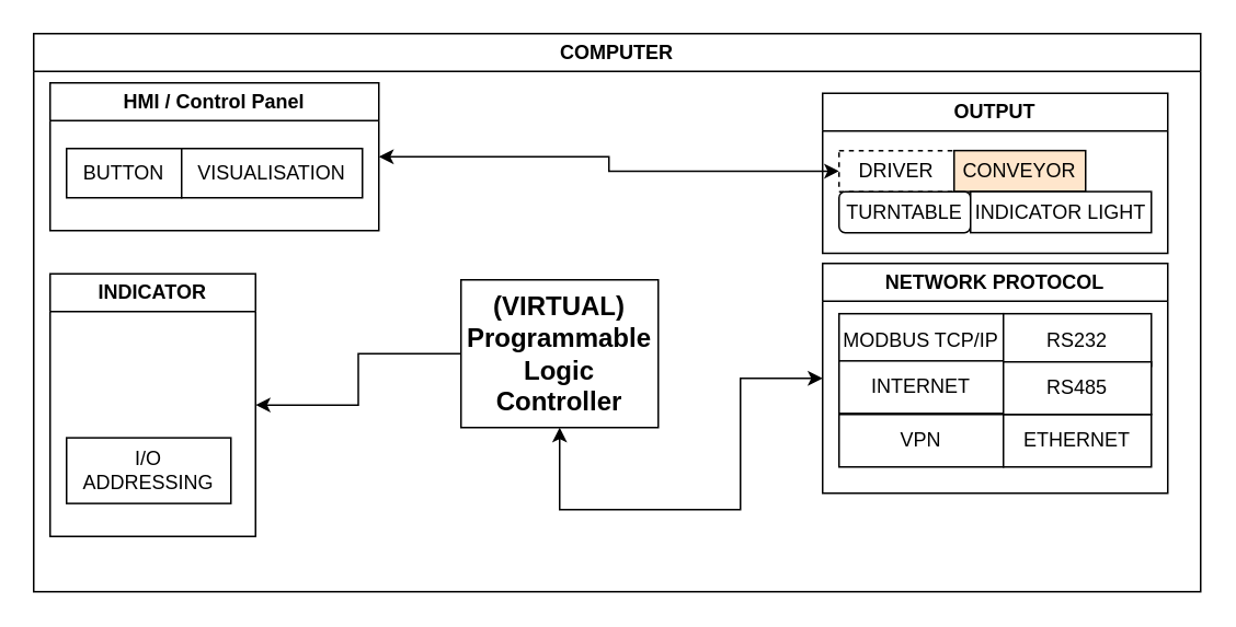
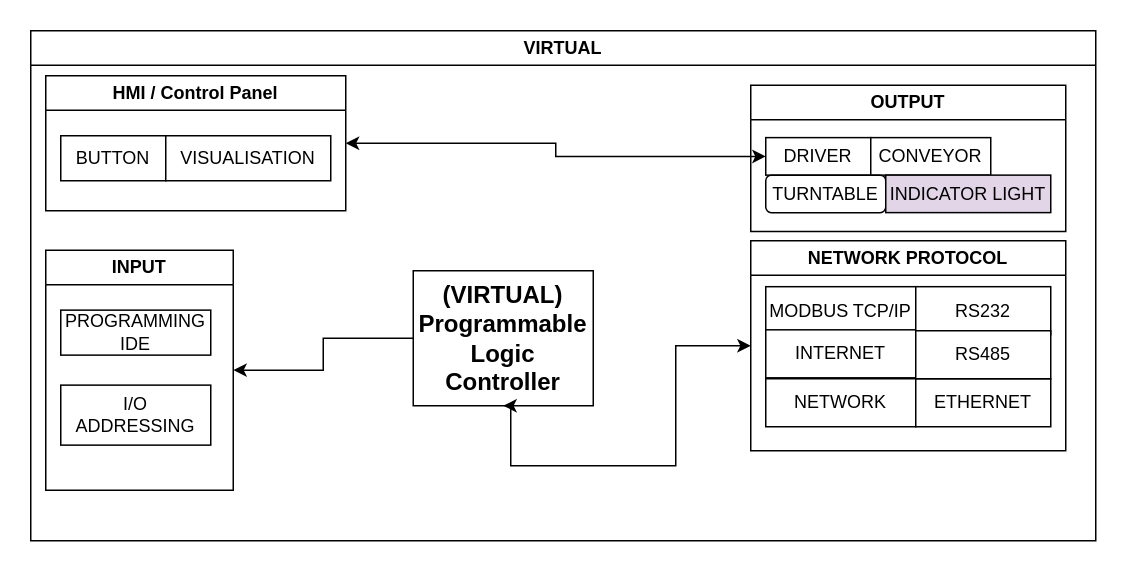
  <mxCell id="0" />
  <mxCell id="1" parent="0" />
  <mxCell id="2" style="edgeStyle=orthogonalEdgeStyle;rounded=0;orthogonalLoop=1;jettySize=auto;html=1;exitX=1;exitY=0.5;exitDx=0;exitDy=0;startArrow=classic;startFill=1;" parent="1" source="3" target="13" edge="1"><mxGeometry relative="1" as="geometry" /></mxCell>
  <mxCell id="3" value="HMI / Control Panel" style="swimlane;whiteSpace=wrap;html=1;" parent="1" vertex="1"><mxGeometry x="30" y="50" width="200" height="90" as="geometry"><mxRectangle x="330" y="120" width="140" height="30" as="alternateBounds" /></mxGeometry></mxCell>
  <mxCell id="4" value="BUTTON" style="rounded=0;whiteSpace=wrap;html=1;" parent="3" vertex="1"><mxGeometry x="10" y="40" width="70" height="30" as="geometry" /></mxCell>
  <mxCell id="5" value="VISUALISATION" style="rounded=0;whiteSpace=wrap;html=1;" parent="3" vertex="1"><mxGeometry x="80" y="40" width="110" height="30" as="geometry" /></mxCell>
  <mxCell id="6" style="edgeStyle=orthogonalEdgeStyle;rounded=0;orthogonalLoop=1;jettySize=auto;html=1;exitX=1;exitY=0.5;exitDx=0;exitDy=0;entryX=0;entryY=0.5;entryDx=0;entryDy=0;startArrow=classic;startFill=1;endArrow=none;" parent="1" source="7" target="11" edge="1"><mxGeometry relative="1" as="geometry" /></mxCell>
- <mxCell id="7" value="INDICATOR" style="swimlane;whiteSpace=wrap;html=1;" parent="1" vertex="1"><mxGeometry x="30" y="166.25" width="125" height="160" as="geometry" /></mxCell>
- <mxCell id="9" value="I/O ADDRESSING" style="rounded=0;whiteSpace=wrap;html=1;" parent="7" vertex="1"><mxGeometry x="10" y="100" width="100" height="40" as="geometry" /></mxCell>
- <mxCell id="10" value="COMPUTER" style="swimlane;whiteSpace=wrap;html=1;" vertex="1" parent="1"><mxGeometry x="20" y="20" width="710" height="340" as="geometry" /></mxCell>
- <mxCell id="11" value="&lt;font style=&quot;font-size: 16px;&quot;&gt;&lt;b&gt;(VIRTUAL) Programmable Logic Controller&lt;/b&gt;&lt;/font&gt;" style="rounded=0;whiteSpace=wrap;html=1;" parent="10" vertex="1"><mxGeometry x="260" y="150" width="120" height="90" as="geometry" /></mxCell>
+ <mxCell id="7" value="INPUT" style="swimlane;whiteSpace=wrap;html=1;" parent="1" vertex="1"><mxGeometry x="30" y="166.25" width="125" height="160" as="geometry" /></mxCell>
+ <mxCell id="8" value="PROGRAMMING IDE" style="rounded=0;whiteSpace=wrap;html=1;" parent="7" vertex="1"><mxGeometry x="10" y="40" width="100" height="30" as="geometry" /></mxCell>
+ <mxCell id="9" value="I/O ADDRESSING" style="rounded=0;whiteSpace=wrap;html=1;" parent="7" vertex="1"><mxGeometry x="10" y="90" width="100" height="40" as="geometry" /></mxCell>
+ <mxCell id="10" value="VIRTUAL" style="swimlane;whiteSpace=wrap;html=1;" vertex="1" parent="1"><mxGeometry x="20" y="20" width="710" height="340" as="geometry" /></mxCell>
+ <mxCell id="11" value="&lt;font style=&quot;font-size: 16px;&quot;&gt;&lt;b&gt;(VIRTUAL) Programmable Logic Controller&lt;/b&gt;&lt;/font&gt;" style="rounded=0;whiteSpace=wrap;html=1;" parent="10" vertex="1"><mxGeometry x="255" y="160" width="120" height="90" as="geometry" /></mxCell>
  <mxCell id="12" value="OUTPUT" style="swimlane;whiteSpace=wrap;html=1;startSize=23;" parent="10" vertex="1"><mxGeometry x="480" y="36.25" width="210" height="97.5" as="geometry" /></mxCell>
- <mxCell id="13" value="DRIVER" style="rounded=0;whiteSpace=wrap;html=1;dashed=1;" parent="12" vertex="1"><mxGeometry x="10" y="35" width="70" height="25" as="geometry" /></mxCell>
- <mxCell id="14" value="CONVEYOR" style="rounded=0;whiteSpace=wrap;html=1;fillColor=#ffe6cc;" parent="12" vertex="1"><mxGeometry x="80" y="35" width="80" height="25" as="geometry" /></mxCell>
+ <mxCell id="13" value="DRIVER" style="rounded=0;whiteSpace=wrap;html=1;" parent="12" vertex="1"><mxGeometry x="10" y="35" width="70" height="25" as="geometry" /></mxCell>
+ <mxCell id="14" value="CONVEYOR" style="rounded=0;whiteSpace=wrap;html=1;" parent="12" vertex="1"><mxGeometry x="80" y="35" width="80" height="25" as="geometry" /></mxCell>
  <mxCell id="15" value="TURNTABLE" style="whiteSpace=wrap;html=1;rounded=1;" parent="12" vertex="1"><mxGeometry x="10" y="60" width="80" height="25" as="geometry" /></mxCell>
- <mxCell id="16" value="INDICATOR LIGHT" style="rounded=0;whiteSpace=wrap;html=1;" parent="12" vertex="1"><mxGeometry x="90" y="60" width="110" height="25" as="geometry" /></mxCell>
+ <mxCell id="16" value="INDICATOR LIGHT" style="rounded=0;whiteSpace=wrap;html=1;fillColor=#e1d5e7;" parent="12" vertex="1"><mxGeometry x="90" y="60" width="110" height="25" as="geometry" /></mxCell>
  <mxCell id="17" value="NETWORK PROTOCOL" style="swimlane;whiteSpace=wrap;html=1;startSize=23;" vertex="1" parent="10"><mxGeometry x="480" y="140" width="210" height="140" as="geometry" /></mxCell>
  <mxCell id="18" value="MODBUS TCP/IP" style="rounded=0;whiteSpace=wrap;html=1;" vertex="1" parent="17"><mxGeometry x="10" y="30.63" width="100" height="32" as="geometry" /></mxCell>
  <mxCell id="19" value="INTERNET" style="rounded=0;whiteSpace=wrap;html=1;" vertex="1" parent="17"><mxGeometry x="10" y="59.38" width="100" height="32" as="geometry" /></mxCell>
- <mxCell id="20" value="VPN" style="rounded=0;whiteSpace=wrap;html=1;" vertex="1" parent="17"><mxGeometry x="10" y="92" width="100" height="32" as="geometry" /></mxCell>
+ <mxCell id="20" value="NETWORK" style="rounded=0;whiteSpace=wrap;html=1;" vertex="1" parent="17"><mxGeometry x="10" y="92" width="100" height="32" as="geometry" /></mxCell>
  <mxCell id="21" value="ETHERNET" style="rounded=0;whiteSpace=wrap;html=1;" vertex="1" parent="17"><mxGeometry x="110" y="92" width="90" height="32" as="geometry" /></mxCell>
  <mxCell id="22" value="RS232" style="rounded=0;whiteSpace=wrap;html=1;" vertex="1" parent="17"><mxGeometry x="110" y="30.63" width="90" height="32" as="geometry" /></mxCell>
  <mxCell id="23" value="RS485" style="rounded=0;whiteSpace=wrap;html=1;" vertex="1" parent="17"><mxGeometry x="110" y="60" width="90" height="32" as="geometry" /></mxCell>
  <mxCell id="24" value="" style="endArrow=classic;startArrow=classic;html=1;rounded=0;exitX=0.5;exitY=1;exitDx=0;exitDy=0;entryX=0;entryY=0.5;entryDx=0;entryDy=0;edgeStyle=orthogonalEdgeStyle;" edge="1" parent="10" source="11" target="17"><mxGeometry width="50" height="50" relative="1" as="geometry"><mxPoint x="370" y="330" as="sourcePoint" /><mxPoint x="420" y="280" as="targetPoint" /><Array as="points"><mxPoint x="320" y="290" /><mxPoint x="430" y="290" /><mxPoint x="430" y="210" /></Array></mxGeometry></mxCell>
